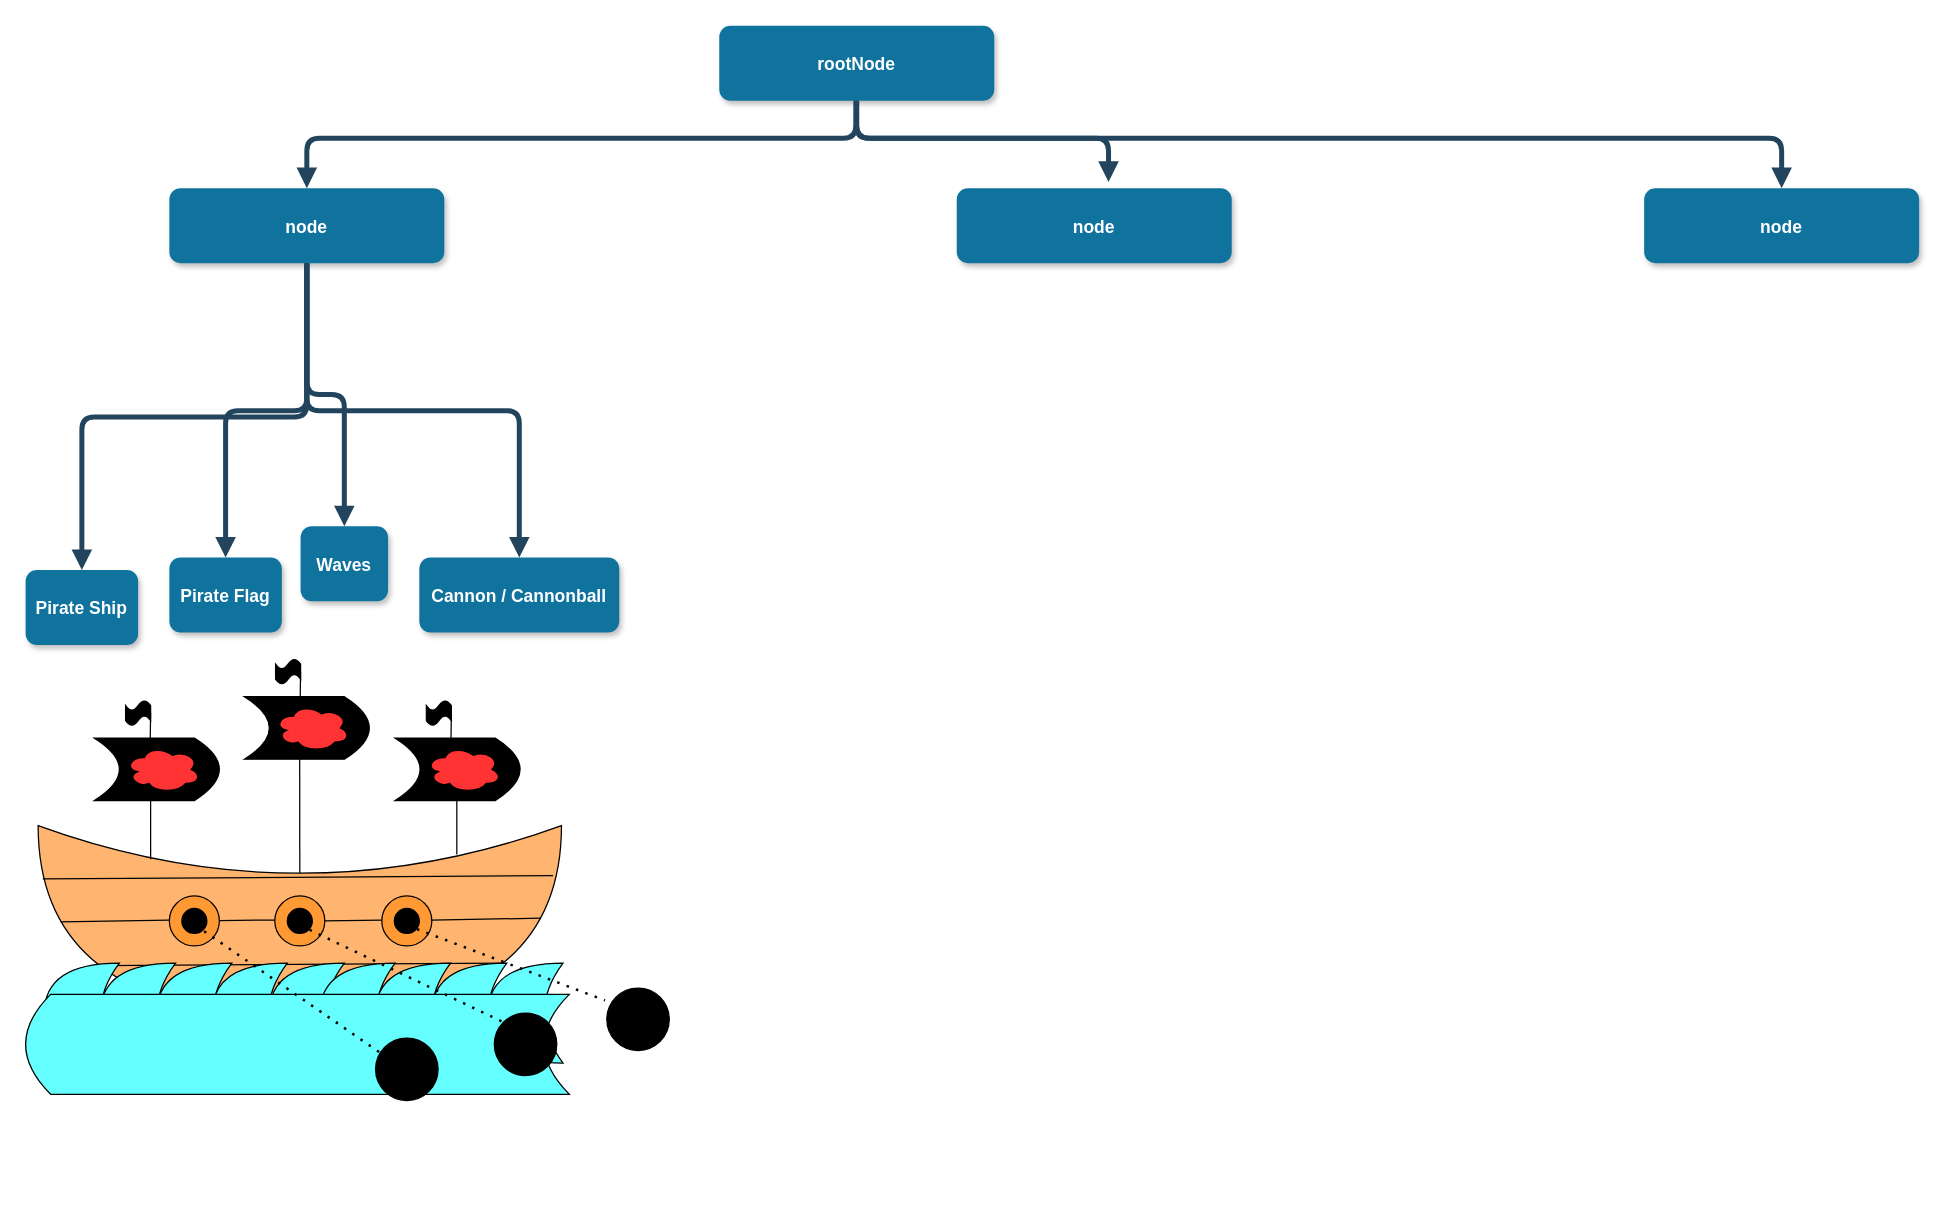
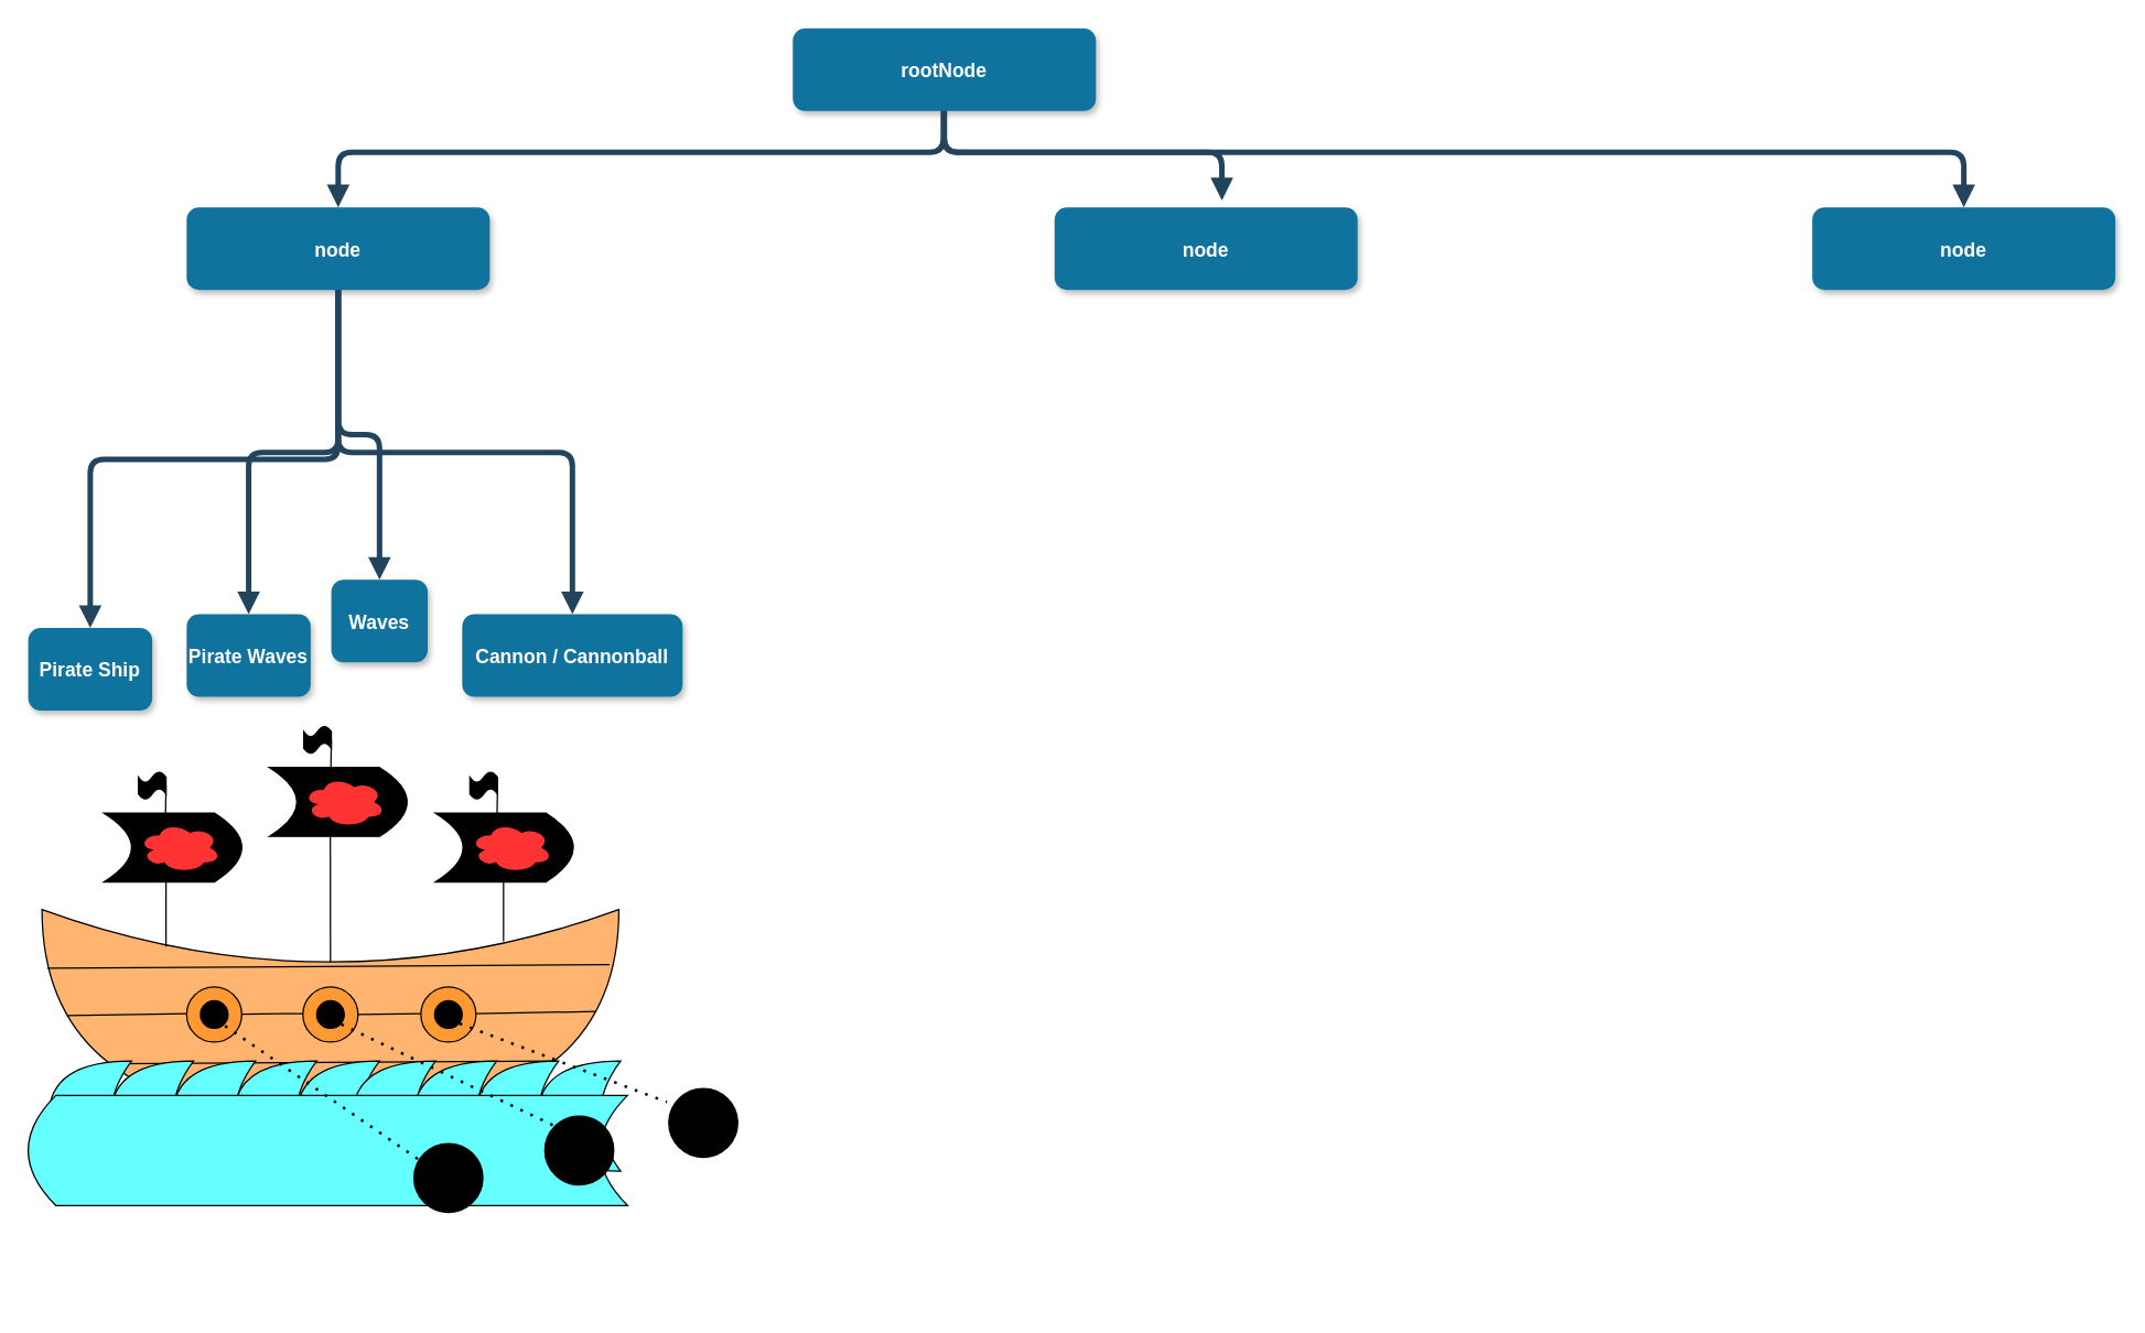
  <mxCell id="0" />
  <mxCell id="1" parent="0" />
  <mxCell id="2" value="node" style="rounded=1;fillColor=#10739E;strokeColor=none;shadow=1;gradientColor=none;fontStyle=1;fontColor=#FFFFFF;fontSize=14;" parent="1" vertex="1"><mxGeometry x="135" y="150" width="220" height="60" as="geometry" /></mxCell>
  <mxCell id="3" value="Pirate Ship" style="rounded=1;fillColor=#10739E;strokeColor=none;shadow=1;gradientColor=none;fontStyle=1;fontColor=#FFFFFF;fontSize=14;" parent="1" vertex="1"><mxGeometry x="20" y="455.5" width="90" height="60" as="geometry" /></mxCell>
  <mxCell id="4" value="Waves" style="rounded=1;fillColor=#10739E;strokeColor=none;shadow=1;gradientColor=none;fontStyle=1;fontColor=#FFFFFF;fontSize=14;" parent="1" vertex="1"><mxGeometry x="240" y="420.5" width="70" height="60" as="geometry" /></mxCell>
  <mxCell id="5" value="Cannon / Cannonball" style="rounded=1;fillColor=#10739E;strokeColor=none;shadow=1;gradientColor=none;fontStyle=1;fontColor=#FFFFFF;fontSize=14;" parent="1" vertex="1"><mxGeometry x="335" y="445.5" width="160" height="60" as="geometry" /></mxCell>
  <mxCell id="6" value="" style="edgeStyle=elbowEdgeStyle;elbow=vertical;strokeWidth=4;endArrow=block;endFill=1;fontStyle=1;strokeColor=#23445D;" parent="1" source="2" target="4" edge="1"><mxGeometry x="22" y="165.5" width="100" height="100" as="geometry"><mxPoint x="37" y="255.5" as="sourcePoint" /><mxPoint x="137" y="155.5" as="targetPoint" /></mxGeometry></mxCell>
  <mxCell id="7" value="" style="edgeStyle=elbowEdgeStyle;elbow=vertical;strokeWidth=4;endArrow=block;endFill=1;fontStyle=1;strokeColor=#23445D;" parent="1" source="2" target="3" edge="1"><mxGeometry x="22" y="165.5" width="100" height="100" as="geometry"><mxPoint x="37" y="255.5" as="sourcePoint" /><mxPoint x="137" y="155.5" as="targetPoint" /></mxGeometry></mxCell>
  <mxCell id="8" value="" style="edgeStyle=elbowEdgeStyle;elbow=vertical;strokeWidth=4;endArrow=block;endFill=1;fontStyle=1;strokeColor=#23445D;" parent="1" source="2" target="5" edge="1"><mxGeometry x="22" y="165.5" width="100" height="100" as="geometry"><mxPoint x="37" y="255.5" as="sourcePoint" /><mxPoint x="137" y="155.5" as="targetPoint" /></mxGeometry></mxCell>
  <mxCell id="9" value="rootNode" style="rounded=1;fillColor=#10739E;strokeColor=none;shadow=1;gradientColor=none;fontStyle=1;fontColor=#FFFFFF;fontSize=14;" parent="1" vertex="1"><mxGeometry x="575" y="20" width="220" height="60" as="geometry" /></mxCell>
  <mxCell id="10" value="" style="edgeStyle=elbowEdgeStyle;elbow=vertical;strokeWidth=4;endArrow=block;endFill=1;fontStyle=1;strokeColor=#23445D;entryX=0.5;entryY=0;entryDx=0;entryDy=0;" parent="1" target="2" edge="1"><mxGeometry x="21.29" y="-97.5" width="100" height="100" as="geometry"><mxPoint x="684.29" y="80" as="sourcePoint" /><mxPoint x="684" y="140" as="targetPoint" /><Array as="points"><mxPoint x="615" y="110" /></Array></mxGeometry></mxCell>
  <mxCell id="11" value="node" style="rounded=1;fillColor=#10739E;strokeColor=none;shadow=1;gradientColor=none;fontStyle=1;fontColor=#FFFFFF;fontSize=14;" parent="1" vertex="1"><mxGeometry x="765" y="150" width="220" height="60" as="geometry" /></mxCell>
  <mxCell id="12" value="node" style="rounded=1;fillColor=#10739E;strokeColor=none;shadow=1;gradientColor=none;fontStyle=1;fontColor=#FFFFFF;fontSize=14;" parent="1" vertex="1"><mxGeometry x="1315" y="150" width="220" height="60" as="geometry" /></mxCell>
  <mxCell id="13" value="" style="edgeStyle=elbowEdgeStyle;elbow=vertical;strokeWidth=4;endArrow=block;endFill=1;fontStyle=1;strokeColor=#23445D;entryX=0.5;entryY=0;entryDx=0;entryDy=0;" parent="1" target="12" edge="1"><mxGeometry x="31.29" y="-87.5" width="100" height="100" as="geometry"><mxPoint x="685" y="80" as="sourcePoint" /><mxPoint x="375" y="160" as="targetPoint" /><Array as="points"><mxPoint x="775" y="110" /><mxPoint x="815" y="125" /></Array></mxGeometry></mxCell>
  <mxCell id="14" value="" style="edgeStyle=elbowEdgeStyle;elbow=vertical;strokeWidth=4;endArrow=block;endFill=1;fontStyle=1;strokeColor=#23445D;entryX=0.552;entryY=-0.083;entryDx=0;entryDy=0;entryPerimeter=0;" parent="1" target="11" edge="1"><mxGeometry x="21.65" y="-97.5" width="100" height="100" as="geometry"><mxPoint x="684.65" y="80" as="sourcePoint" /><mxPoint x="365.36" y="150" as="targetPoint" /><Array as="points"><mxPoint x="845" y="110" /></Array></mxGeometry></mxCell>
- <mxCell id="15" value="Pirate Flag" style="rounded=1;fillColor=#10739E;strokeColor=none;shadow=1;gradientColor=none;fontStyle=1;fontColor=#FFFFFF;fontSize=14;" parent="1" vertex="1"><mxGeometry x="135" y="445.5" width="90" height="60" as="geometry" /></mxCell>
+ <mxCell id="15" value="Pirate Waves" style="rounded=1;fillColor=#10739E;strokeColor=none;shadow=1;gradientColor=none;fontStyle=1;fontColor=#FFFFFF;fontSize=14;" parent="1" vertex="1"><mxGeometry x="135" y="445.5" width="90" height="60" as="geometry" /></mxCell>
  <mxCell id="16" value="" style="edgeStyle=elbowEdgeStyle;elbow=vertical;strokeWidth=4;endArrow=block;endFill=1;fontStyle=1;strokeColor=#23445D;entryX=0.5;entryY=0;entryDx=0;entryDy=0;" parent="1" target="15" edge="1"><mxGeometry x="22" y="165.5" width="100" height="100" as="geometry"><mxPoint x="245" y="210" as="sourcePoint" /><mxPoint x="70" y="445.5" as="targetPoint" /></mxGeometry></mxCell>
  <mxCell id="17" value="" style="shape=xor;whiteSpace=wrap;html=1;rotation=90;fillColor=#FFB570;" vertex="1" parent="1"><mxGeometry x="163.13" y="526.88" width="152.5" height="418.75" as="geometry" /></mxCell>
  <mxCell id="18" value="" style="endArrow=none;html=1;exitX=0.25;exitY=0.5;exitDx=0;exitDy=0;exitPerimeter=0;" edge="1" parent="1" source="17"><mxGeometry width="50" height="50" relative="1" as="geometry"><mxPoint x="239.29" y="670" as="sourcePoint" /><mxPoint x="239.29" y="600" as="targetPoint" /></mxGeometry></mxCell>
  <mxCell id="19" value="" style="shape=dataStorage;whiteSpace=wrap;html=1;fixedSize=1;rotation=-180;fillColor=#000000;" vertex="1" parent="1"><mxGeometry x="195" y="556.88" width="100" height="50" as="geometry" /></mxCell>
  <mxCell id="20" value="" style="endArrow=none;html=1;" edge="1" parent="1"><mxGeometry width="50" height="50" relative="1" as="geometry"><mxPoint x="239.71" y="556.88" as="sourcePoint" /><mxPoint x="240" y="536.88" as="targetPoint" /></mxGeometry></mxCell>
  <mxCell id="21" value="" style="shape=tape;whiteSpace=wrap;html=1;fillColor=#000000;" vertex="1" parent="1"><mxGeometry x="220" y="526.88" width="20" height="20" as="geometry" /></mxCell>
  <mxCell id="22" value="" style="ellipse;whiteSpace=wrap;html=1;aspect=fixed;fillColor=#FF9933;" vertex="1" parent="1"><mxGeometry x="305" y="716.26" width="40" height="40" as="geometry" /></mxCell>
  <mxCell id="23" value="" style="ellipse;whiteSpace=wrap;html=1;aspect=fixed;fillColor=#FF9933;" vertex="1" parent="1"><mxGeometry x="219.38" y="716.26" width="40" height="40" as="geometry" /></mxCell>
  <mxCell id="24" value="" style="ellipse;whiteSpace=wrap;html=1;aspect=fixed;fillColor=#FF9933;" vertex="1" parent="1"><mxGeometry x="135" y="716.26" width="40" height="40" as="geometry" /></mxCell>
  <mxCell id="25" value="" style="endArrow=none;html=1;entryX=0.486;entryY=0.04;entryDx=0;entryDy=0;entryPerimeter=0;" edge="1" parent="1" target="17"><mxGeometry width="50" height="50" relative="1" as="geometry"><mxPoint x="345" y="735.54" as="sourcePoint" /><mxPoint x="415" y="735.54" as="targetPoint" /></mxGeometry></mxCell>
  <mxCell id="26" value="" style="endArrow=none;html=1;entryX=0.486;entryY=0.04;entryDx=0;entryDy=0;entryPerimeter=0;" edge="1" parent="1"><mxGeometry width="50" height="50" relative="1" as="geometry"><mxPoint x="47.99" y="736.97" as="sourcePoint" /><mxPoint x="134.995" y="735.55" as="targetPoint" /></mxGeometry></mxCell>
  <mxCell id="27" value="" style="endArrow=none;html=1;entryX=0.486;entryY=0.04;entryDx=0;entryDy=0;entryPerimeter=0;" edge="1" parent="1"><mxGeometry width="50" height="50" relative="1" as="geometry"><mxPoint x="175" y="736" as="sourcePoint" /><mxPoint x="219.375" y="735.55" as="targetPoint" /></mxGeometry></mxCell>
  <mxCell id="28" value="" style="endArrow=none;html=1;entryX=0.486;entryY=0.04;entryDx=0;entryDy=0;entryPerimeter=0;exitX=1;exitY=0.5;exitDx=0;exitDy=0;" edge="1" parent="1" source="23"><mxGeometry width="50" height="50" relative="1" as="geometry"><mxPoint x="265" y="736" as="sourcePoint" /><mxPoint x="304.995" y="735.55" as="targetPoint" /></mxGeometry></mxCell>
  <mxCell id="29" value="" style="endArrow=none;html=1;entryX=0.486;entryY=0.04;entryDx=0;entryDy=0;entryPerimeter=0;exitX=0.734;exitY=0.881;exitDx=0;exitDy=0;exitPerimeter=0;" edge="1" parent="1" source="17"><mxGeometry width="50" height="50" relative="1" as="geometry"><mxPoint x="315.63" y="771.42" as="sourcePoint" /><mxPoint x="402.635" y="770" as="targetPoint" /></mxGeometry></mxCell>
  <mxCell id="30" value="" style="endArrow=none;html=1;entryX=0.486;entryY=0.04;entryDx=0;entryDy=0;entryPerimeter=0;exitX=0.28;exitY=0.991;exitDx=0;exitDy=0;exitPerimeter=0;" edge="1" parent="1" source="17"><mxGeometry width="50" height="50" relative="1" as="geometry"><mxPoint x="355" y="701.42" as="sourcePoint" /><mxPoint x="442.005" y="700" as="targetPoint" /></mxGeometry></mxCell>
  <mxCell id="31" value="" style="shape=dataStorage;whiteSpace=wrap;html=1;fixedSize=1;rotation=-180;fillColor=#000000;" vertex="1" parent="1"><mxGeometry x="315.63" y="590" width="100" height="50" as="geometry" /></mxCell>
  <mxCell id="32" value="" style="endArrow=none;html=1;" edge="1" parent="1"><mxGeometry width="50" height="50" relative="1" as="geometry"><mxPoint x="360.34" y="590" as="sourcePoint" /><mxPoint x="360.63" y="570" as="targetPoint" /></mxGeometry></mxCell>
  <mxCell id="33" value="" style="shape=tape;whiteSpace=wrap;html=1;fillColor=#000000;" vertex="1" parent="1"><mxGeometry x="340.63" y="560" width="20" height="20" as="geometry" /></mxCell>
  <mxCell id="34" value="" style="shape=dataStorage;whiteSpace=wrap;html=1;fixedSize=1;rotation=-180;fillColor=#000000;" vertex="1" parent="1"><mxGeometry x="75" y="590" width="100" height="50" as="geometry" /></mxCell>
  <mxCell id="35" value="" style="endArrow=none;html=1;" edge="1" parent="1"><mxGeometry width="50" height="50" relative="1" as="geometry"><mxPoint x="119.71" y="590" as="sourcePoint" /><mxPoint x="120" y="570" as="targetPoint" /></mxGeometry></mxCell>
  <mxCell id="36" value="" style="shape=tape;whiteSpace=wrap;html=1;fillColor=#000000;" vertex="1" parent="1"><mxGeometry x="100" y="560" width="20" height="20" as="geometry" /></mxCell>
  <mxCell id="37" value="" style="endArrow=none;html=1;exitX=0.151;exitY=0.2;exitDx=0;exitDy=0;exitPerimeter=0;" edge="1" parent="1" source="17"><mxGeometry width="50" height="50" relative="1" as="geometry"><mxPoint x="365" y="680" as="sourcePoint" /><mxPoint x="365" y="640" as="targetPoint" /></mxGeometry></mxCell>
  <mxCell id="38" value="" style="endArrow=none;html=1;exitX=0.177;exitY=0.785;exitDx=0;exitDy=0;exitPerimeter=0;" edge="1" parent="1" source="17"><mxGeometry width="50" height="50" relative="1" as="geometry"><mxPoint x="120.005" y="683.033" as="sourcePoint" /><mxPoint x="120" y="640" as="targetPoint" /></mxGeometry></mxCell>
  <mxCell id="39" value="" style="ellipse;whiteSpace=wrap;html=1;aspect=fixed;fillColor=#000000;" vertex="1" parent="1"><mxGeometry x="315" y="726.26" width="20" height="20" as="geometry" /></mxCell>
  <mxCell id="40" value="" style="ellipse;whiteSpace=wrap;html=1;aspect=fixed;fillColor=#000000;" vertex="1" parent="1"><mxGeometry x="229.38" y="726.26" width="20" height="20" as="geometry" /></mxCell>
  <mxCell id="41" value="" style="ellipse;whiteSpace=wrap;html=1;aspect=fixed;fillColor=#000000;" vertex="1" parent="1"><mxGeometry x="145" y="726.26" width="20" height="20" as="geometry" /></mxCell>
  <mxCell id="42" value="" style="endArrow=none;dashed=1;html=1;dashPattern=1 3;strokeWidth=2;entryX=0;entryY=0;entryDx=0;entryDy=0;" edge="1" parent="1" source="47" target="56"><mxGeometry width="50" height="50" relative="1" as="geometry"><mxPoint x="156.26" y="740" as="sourcePoint" /><mxPoint x="325" y="830" as="targetPoint" /></mxGeometry></mxCell>
  <mxCell id="43" value="" style="shape=xor;whiteSpace=wrap;html=1;fillColor=#66FFFF;rotation=-180;" vertex="1" parent="1"><mxGeometry x="80" y="770" width="60" height="80" as="geometry" /></mxCell>
  <mxCell id="44" value="" style="shape=xor;whiteSpace=wrap;html=1;fillColor=#66FFFF;rotation=-180;" vertex="1" parent="1"><mxGeometry x="125" y="770" width="60" height="80" as="geometry" /></mxCell>
  <mxCell id="45" value="" style="shape=xor;whiteSpace=wrap;html=1;fillColor=#66FFFF;rotation=-180;" vertex="1" parent="1"><mxGeometry x="169.38" y="770" width="60" height="80" as="geometry" /></mxCell>
  <mxCell id="46" value="" style="shape=xor;whiteSpace=wrap;html=1;fillColor=#66FFFF;rotation=-180;" vertex="1" parent="1"><mxGeometry x="215" y="770" width="60" height="80" as="geometry" /></mxCell>
  <mxCell id="47" value="" style="shape=xor;whiteSpace=wrap;html=1;fillColor=#66FFFF;rotation=-180;" vertex="1" parent="1"><mxGeometry x="255.63" y="770" width="60" height="80" as="geometry" /></mxCell>
  <mxCell id="48" value="" style="shape=xor;whiteSpace=wrap;html=1;fillColor=#66FFFF;rotation=-180;" vertex="1" parent="1"><mxGeometry x="300" y="770" width="60" height="80" as="geometry" /></mxCell>
  <mxCell id="49" value="" style="shape=xor;whiteSpace=wrap;html=1;fillColor=#66FFFF;rotation=-180;" vertex="1" parent="1"><mxGeometry x="345" y="770" width="60" height="80" as="geometry" /></mxCell>
  <mxCell id="50" value="" style="shape=xor;whiteSpace=wrap;html=1;fillColor=#66FFFF;rotation=-180;" vertex="1" parent="1"><mxGeometry x="35" y="770" width="60" height="80" as="geometry" /></mxCell>
  <mxCell id="51" value="" style="shape=xor;whiteSpace=wrap;html=1;fillColor=#66FFFF;rotation=-180;" vertex="1" parent="1"><mxGeometry x="390" y="770" width="60" height="80" as="geometry" /></mxCell>
  <mxCell id="52" value="" style="ellipse;shape=cloud;whiteSpace=wrap;html=1;fillColor=#FF3333;" vertex="1" parent="1"><mxGeometry x="340.63" y="596.25" width="60" height="37.5" as="geometry" /></mxCell>
  <mxCell id="53" value="" style="ellipse;shape=cloud;whiteSpace=wrap;html=1;fillColor=#FF3333;" vertex="1" parent="1"><mxGeometry x="219.38" y="563.13" width="60" height="37.5" as="geometry" /></mxCell>
  <mxCell id="54" value="" style="ellipse;shape=cloud;whiteSpace=wrap;html=1;fillColor=#FF3333;" vertex="1" parent="1"><mxGeometry x="100" y="596.25" width="60" height="37.5" as="geometry" /></mxCell>
  <mxCell id="55" value="" style="shape=dataStorage;whiteSpace=wrap;html=1;fixedSize=1;fillColor=#66FFFF;" vertex="1" parent="1"><mxGeometry x="20" y="795" width="435" height="80" as="geometry" /></mxCell>
  <mxCell id="56" value="" style="ellipse;whiteSpace=wrap;html=1;aspect=fixed;fillColor=#000000;" vertex="1" parent="1"><mxGeometry x="300" y="830" width="50" height="50" as="geometry" /></mxCell>
  <mxCell id="57" value="" style="endArrow=none;dashed=1;html=1;dashPattern=1 3;strokeWidth=2;entryX=0;entryY=0;entryDx=0;entryDy=0;" edge="1" parent="1" target="47"><mxGeometry width="50" height="50" relative="1" as="geometry"><mxPoint x="156.26" y="740" as="sourcePoint" /><mxPoint x="312.322" y="837.322" as="targetPoint" /></mxGeometry></mxCell>
  <mxCell id="58" value="" style="endArrow=none;dashed=1;html=1;dashPattern=1 3;strokeWidth=2;entryX=0;entryY=0;entryDx=0;entryDy=0;" edge="1" parent="1" target="59"><mxGeometry width="50" height="50" relative="1" as="geometry"><mxPoint x="240" y="740" as="sourcePoint" /><mxPoint x="399" y="810" as="targetPoint" /></mxGeometry></mxCell>
  <mxCell id="59" value="" style="ellipse;whiteSpace=wrap;html=1;aspect=fixed;fillColor=#000000;" vertex="1" parent="1"><mxGeometry x="395" y="810" width="50" height="50" as="geometry" /></mxCell>
  <mxCell id="60" value="" style="ellipse;whiteSpace=wrap;html=1;aspect=fixed;fillColor=#000000;" vertex="1" parent="1"><mxGeometry x="485" y="790" width="50" height="50" as="geometry" /></mxCell>
  <mxCell id="61" value="" style="endArrow=none;dashed=1;html=1;dashPattern=1 3;strokeWidth=2;entryX=-0.029;entryY=0.197;entryDx=0;entryDy=0;entryPerimeter=0;" edge="1" parent="1" target="60"><mxGeometry width="50" height="50" relative="1" as="geometry"><mxPoint x="325.63" y="740" as="sourcePoint" /><mxPoint x="495" y="800" as="targetPoint" /></mxGeometry></mxCell>
